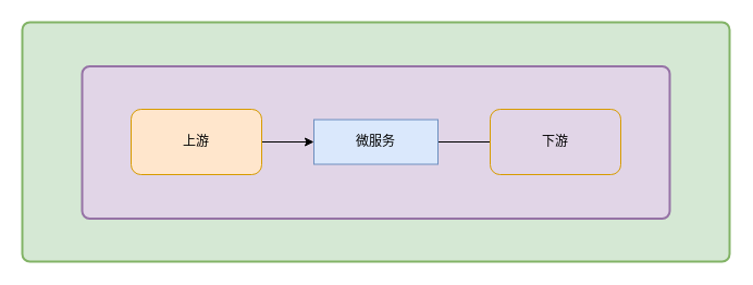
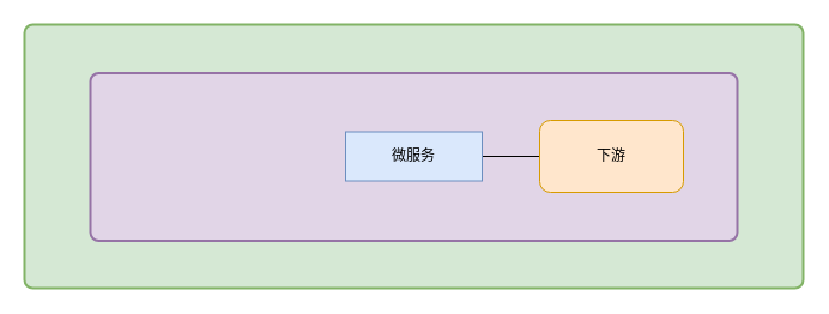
  <mxCell id="0" />
  <mxCell id="1" parent="0" />
  <mxCell id="2" value="" style="rounded=1;whiteSpace=wrap;html=1;absoluteArcSize=1;arcSize=14;strokeWidth=2;fillColor=#d5e8d4;strokeColor=#82b366;" vertex="1" parent="1"><mxGeometry x="20" y="20" width="650" height="220" as="geometry" /></mxCell>
  <mxCell id="3" value="" style="rounded=1;whiteSpace=wrap;html=1;absoluteArcSize=1;arcSize=14;strokeWidth=2;fillColor=#e1d5e7;strokeColor=#9673a6;" vertex="1" parent="1"><mxGeometry x="75" y="60.5" width="540" height="140" as="geometry" /></mxCell>
  <mxCell id="4" style="edgeStyle=orthogonalEdgeStyle;rounded=0;orthogonalLoop=1;jettySize=auto;html=1;labelBackgroundColor=#ffffff;fontColor=#000000;endArrow=none;" edge="1" parent="1" source="5" target="8"><mxGeometry relative="1" as="geometry" /></mxCell>
  <mxCell id="5" value="微服务" style="rounded=0;whiteSpace=wrap;html=1;fillColor=#dae8fc;strokeColor=#6c8ebf;" vertex="1" parent="1"><mxGeometry x="288" y="109.5" width="114" height="41" as="geometry" /></mxCell>
- <mxCell id="6" style="edgeStyle=orthogonalEdgeStyle;rounded=0;orthogonalLoop=1;jettySize=auto;html=1;labelBackgroundColor=#ffffff;fontColor=#000000;" edge="1" parent="1" source="7" target="5"><mxGeometry relative="1" as="geometry" /></mxCell>
- <mxCell id="7" value="上游" style="rounded=1;whiteSpace=wrap;html=1;fillColor=#ffe6cc;strokeColor=#d79b00;" vertex="1" parent="1"><mxGeometry x="120" y="100" width="120" height="60" as="geometry" /></mxCell>
- <mxCell id="8" value="下游" style="rounded=1;whiteSpace=wrap;html=1;fillColor=#e1d5e7;strokeColor=#d79b00;" vertex="1" parent="1"><mxGeometry x="450" y="100" width="120" height="60" as="geometry" /></mxCell>
+ <mxCell id="8" value="下游" style="rounded=1;whiteSpace=wrap;html=1;fillColor=#ffe6cc;strokeColor=#d79b00;" vertex="1" parent="1"><mxGeometry x="450" y="100" width="120" height="60" as="geometry" /></mxCell>
